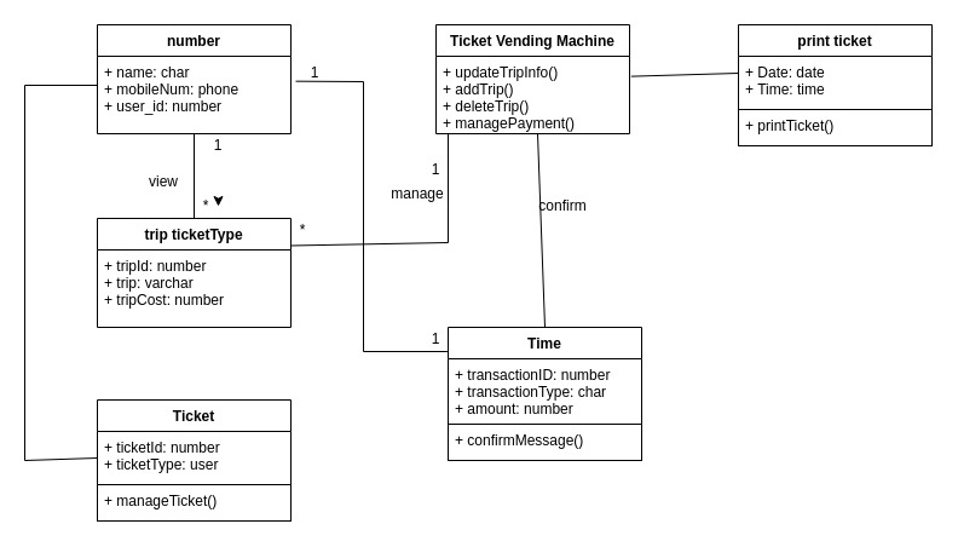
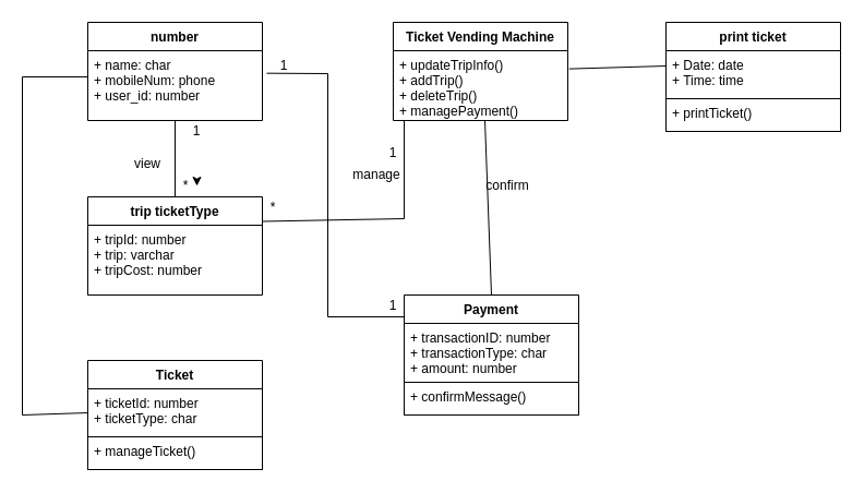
  <mxCell id="0" />
  <mxCell id="1" parent="0" />
  <mxCell id="2" value="*" style="rounded=0;whiteSpace=wrap;html=1;fillColor=none;strokeColor=none;" vertex="1" parent="1"><mxGeometry x="160" y="160" width="20" height="20" as="geometry" /></mxCell>
  <mxCell id="3" value="1" style="rounded=0;whiteSpace=wrap;html=1;fillColor=none;strokeColor=none;" vertex="1" parent="1"><mxGeometry x="170" y="110" width="20" height="20" as="geometry" /></mxCell>
  <mxCell id="4" value="view" style="rounded=0;whiteSpace=wrap;html=1;fillColor=none;strokeColor=none;" vertex="1" parent="1"><mxGeometry x="100" y="140" width="70" height="20" as="geometry" /></mxCell>
  <mxCell id="5" value="number" style="swimlane;fontStyle=1;align=center;verticalAlign=top;childLayout=stackLayout;horizontal=1;startSize=26;horizontalStack=0;resizeParent=1;resizeParentMax=0;resizeLast=0;collapsible=1;marginBottom=0;fillColor=none;" vertex="1" parent="1"><mxGeometry x="80" y="20" width="160" height="90" as="geometry" /></mxCell>
  <mxCell id="6" value="+ name: char&#10;+ mobileNum: phone&#10;+ user_id: number" style="text;strokeColor=none;fillColor=none;align=left;verticalAlign=top;spacingLeft=4;spacingRight=4;overflow=hidden;rotatable=0;points=[[0,0.5],[1,0.5]];portConstraint=eastwest;" vertex="1" parent="5"><mxGeometry y="26" width="160" height="64" as="geometry" /></mxCell>
  <mxCell id="7" value="trip ticketType" style="swimlane;fontStyle=1;align=center;verticalAlign=top;childLayout=stackLayout;horizontal=1;startSize=26;horizontalStack=0;resizeParent=1;resizeParentMax=0;resizeLast=0;collapsible=1;marginBottom=0;fillColor=none;" vertex="1" parent="1"><mxGeometry x="80" y="180" width="160" height="90" as="geometry" /></mxCell>
  <mxCell id="8" value="+ tripId: number&#10;+ trip: varchar&#10;+ tripCost: number" style="text;strokeColor=none;fillColor=none;align=left;verticalAlign=top;spacingLeft=4;spacingRight=4;overflow=hidden;rotatable=0;points=[[0,0.5],[1,0.5]];portConstraint=eastwest;" vertex="1" parent="7"><mxGeometry y="26" width="160" height="64" as="geometry" /></mxCell>
  <mxCell id="9" value="Ticket Vending Machine" style="swimlane;fontStyle=1;align=center;verticalAlign=top;childLayout=stackLayout;horizontal=1;startSize=26;horizontalStack=0;resizeParent=1;resizeParentMax=0;resizeLast=0;collapsible=1;marginBottom=0;fillColor=none;" vertex="1" parent="1"><mxGeometry x="360" y="20" width="160" height="90" as="geometry" /></mxCell>
  <mxCell id="10" value="+ updateTripInfo()&#10;+ addTrip()&#10;+ deleteTrip()&#10;+ managePayment()" style="text;strokeColor=none;fillColor=none;align=left;verticalAlign=top;spacingLeft=4;spacingRight=4;overflow=hidden;rotatable=0;points=[[0,0.5],[1,0.5]];portConstraint=eastwest;" vertex="1" parent="9"><mxGeometry y="26" width="160" height="64" as="geometry" /></mxCell>
  <mxCell id="11" value="" style="endArrow=none;html=1;rounded=0;exitX=0.5;exitY=0;exitDx=0;exitDy=0;" edge="1" parent="1" source="7"><mxGeometry width="50" height="50" relative="1" as="geometry"><mxPoint x="110" y="160" as="sourcePoint" /><mxPoint x="160" y="110" as="targetPoint" /></mxGeometry></mxCell>
  <mxCell id="12" value="" style="endArrow=none;html=1;rounded=0;exitX=1;exitY=0.25;exitDx=0;exitDy=0;" edge="1" parent="1" source="7"><mxGeometry width="50" height="50" relative="1" as="geometry"><mxPoint x="370" y="200" as="sourcePoint" /><mxPoint x="370" y="110" as="targetPoint" /><Array as="points"><mxPoint x="370" y="200" /></Array></mxGeometry></mxCell>
  <mxCell id="13" value="manage" style="rounded=0;whiteSpace=wrap;html=1;fillColor=none;strokeColor=none;" vertex="1" parent="1"><mxGeometry x="310" y="150" width="70" height="20" as="geometry" /></mxCell>
  <mxCell id="14" value="1" style="rounded=0;whiteSpace=wrap;html=1;fillColor=none;strokeColor=none;" vertex="1" parent="1"><mxGeometry x="250" y="50" width="20" height="20" as="geometry" /></mxCell>
  <mxCell id="15" style="edgeStyle=orthogonalEdgeStyle;rounded=0;orthogonalLoop=1;jettySize=auto;html=1;exitX=1;exitY=0.25;exitDx=0;exitDy=0;entryX=1;entryY=0.5;entryDx=0;entryDy=0;" edge="1" parent="1" source="2" target="2"><mxGeometry relative="1" as="geometry" /></mxCell>
  <mxCell id="16" value="*" style="rounded=0;whiteSpace=wrap;html=1;fillColor=none;strokeColor=none;" vertex="1" parent="1"><mxGeometry x="240" y="180" width="20" height="20" as="geometry" /></mxCell>
  <mxCell id="17" value="Ticket" style="swimlane;fontStyle=1;align=center;verticalAlign=top;childLayout=stackLayout;horizontal=1;startSize=26;horizontalStack=0;resizeParent=1;resizeParentMax=0;resizeLast=0;collapsible=1;marginBottom=0;fillColor=none;" vertex="1" parent="1"><mxGeometry x="80" y="330" width="160" height="100" as="geometry" /></mxCell>
- <mxCell id="18" value="+ ticketId: number&#10;+ ticketType: user" style="text;strokeColor=none;fillColor=none;align=left;verticalAlign=top;spacingLeft=4;spacingRight=4;overflow=hidden;rotatable=0;points=[[0,0.5],[1,0.5]];portConstraint=eastwest;" vertex="1" parent="17"><mxGeometry y="26" width="160" height="44" as="geometry" /></mxCell>
+ <mxCell id="18" value="+ ticketId: number&#10;+ ticketType: char" style="text;strokeColor=none;fillColor=none;align=left;verticalAlign=top;spacingLeft=4;spacingRight=4;overflow=hidden;rotatable=0;points=[[0,0.5],[1,0.5]];portConstraint=eastwest;" vertex="1" parent="17"><mxGeometry y="26" width="160" height="44" as="geometry" /></mxCell>
  <mxCell id="19" value="+ manageTicket()" style="text;strokeColor=default;fillColor=none;align=left;verticalAlign=top;spacingLeft=4;spacingRight=4;overflow=hidden;rotatable=0;points=[[0,0.5],[1,0.5]];portConstraint=eastwest;" vertex="1" parent="17"><mxGeometry y="70" width="160" height="30" as="geometry" /></mxCell>
  <mxCell id="20" value="" style="endArrow=none;html=1;rounded=0;exitX=0;exitY=0.5;exitDx=0;exitDy=0;" edge="1" parent="1" source="18"><mxGeometry width="50" height="50" relative="1" as="geometry"><mxPoint x="20" y="70" as="sourcePoint" /><mxPoint x="80" y="70" as="targetPoint" /><Array as="points"><mxPoint x="20" y="380" /><mxPoint x="20" y="70" /></Array></mxGeometry></mxCell>
  <mxCell id="21" value="print ticket" style="swimlane;fontStyle=1;align=center;verticalAlign=top;childLayout=stackLayout;horizontal=1;startSize=26;horizontalStack=0;resizeParent=1;resizeParentMax=0;resizeLast=0;collapsible=1;marginBottom=0;fillColor=none;" vertex="1" parent="1"><mxGeometry x="610" y="20" width="160" height="100" as="geometry" /></mxCell>
  <mxCell id="22" value="+ Date: date&#10;+ Time: time" style="text;strokeColor=none;fillColor=none;align=left;verticalAlign=top;spacingLeft=4;spacingRight=4;overflow=hidden;rotatable=0;points=[[0,0.5],[1,0.5]];portConstraint=eastwest;" vertex="1" parent="21"><mxGeometry y="26" width="160" height="44" as="geometry" /></mxCell>
  <mxCell id="23" value="+ printTicket()" style="text;strokeColor=default;fillColor=none;align=left;verticalAlign=top;spacingLeft=4;spacingRight=4;overflow=hidden;rotatable=0;points=[[0,0.5],[1,0.5]];portConstraint=eastwest;" vertex="1" parent="21"><mxGeometry y="70" width="160" height="30" as="geometry" /></mxCell>
  <mxCell id="24" value="" style="endArrow=none;html=1;rounded=0;exitX=1.008;exitY=0.26;exitDx=0;exitDy=0;exitPerimeter=0;" edge="1" parent="1" source="10"><mxGeometry width="50" height="50" relative="1" as="geometry"><mxPoint x="560" y="110" as="sourcePoint" /><mxPoint x="610" y="60" as="targetPoint" /></mxGeometry></mxCell>
- <mxCell id="25" value="Time" style="swimlane;fontStyle=1;align=center;verticalAlign=top;childLayout=stackLayout;horizontal=1;startSize=26;horizontalStack=0;resizeParent=1;resizeParentMax=0;resizeLast=0;collapsible=1;marginBottom=0;fillColor=none;" vertex="1" parent="1"><mxGeometry x="370" y="270" width="160" height="110" as="geometry" /></mxCell>
+ <mxCell id="25" value="Payment" style="swimlane;fontStyle=1;align=center;verticalAlign=top;childLayout=stackLayout;horizontal=1;startSize=26;horizontalStack=0;resizeParent=1;resizeParentMax=0;resizeLast=0;collapsible=1;marginBottom=0;fillColor=none;" vertex="1" parent="1"><mxGeometry x="370" y="270" width="160" height="110" as="geometry" /></mxCell>
  <mxCell id="26" value="+ transactionID: number&#10;+ transactionType: char&#10;+ amount: number" style="text;strokeColor=none;fillColor=none;align=left;verticalAlign=top;spacingLeft=4;spacingRight=4;overflow=hidden;rotatable=0;points=[[0,0.5],[1,0.5]];portConstraint=eastwest;" vertex="1" parent="25"><mxGeometry y="26" width="160" height="54" as="geometry" /></mxCell>
  <mxCell id="27" value="+ confirmMessage()" style="text;strokeColor=default;fillColor=none;align=left;verticalAlign=top;spacingLeft=4;spacingRight=4;overflow=hidden;rotatable=0;points=[[0,0.5],[1,0.5]];portConstraint=eastwest;" vertex="1" parent="25"><mxGeometry y="80" width="160" height="30" as="geometry" /></mxCell>
  <mxCell id="28" value="" style="endArrow=none;html=1;rounded=0;exitX=1.025;exitY=0.323;exitDx=0;exitDy=0;exitPerimeter=0;" edge="1" parent="1" source="6"><mxGeometry width="50" height="50" relative="1" as="geometry"><mxPoint x="320" y="340" as="sourcePoint" /><mxPoint x="370" y="290" as="targetPoint" /><Array as="points"><mxPoint x="300" y="67" /><mxPoint x="300" y="290" /></Array></mxGeometry></mxCell>
  <mxCell id="29" value="1" style="rounded=0;whiteSpace=wrap;html=1;fillColor=none;strokeColor=none;" vertex="1" parent="1"><mxGeometry x="350" y="130" width="20" height="20" as="geometry" /></mxCell>
  <mxCell id="30" value="1" style="rounded=0;whiteSpace=wrap;html=1;fillColor=none;strokeColor=none;" vertex="1" parent="1"><mxGeometry x="350" y="270" width="20" height="20" as="geometry" /></mxCell>
  <mxCell id="31" value="" style="endArrow=none;html=1;rounded=0;exitX=0.5;exitY=0;exitDx=0;exitDy=0;" edge="1" parent="1" source="25"><mxGeometry width="50" height="50" relative="1" as="geometry"><mxPoint x="444" y="260" as="sourcePoint" /><mxPoint x="444" y="110" as="targetPoint" /></mxGeometry></mxCell>
  <mxCell id="32" value="confirm" style="rounded=0;whiteSpace=wrap;html=1;fillColor=none;strokeColor=none;" vertex="1" parent="1"><mxGeometry x="430" y="160" width="70" height="20" as="geometry" /></mxCell>
